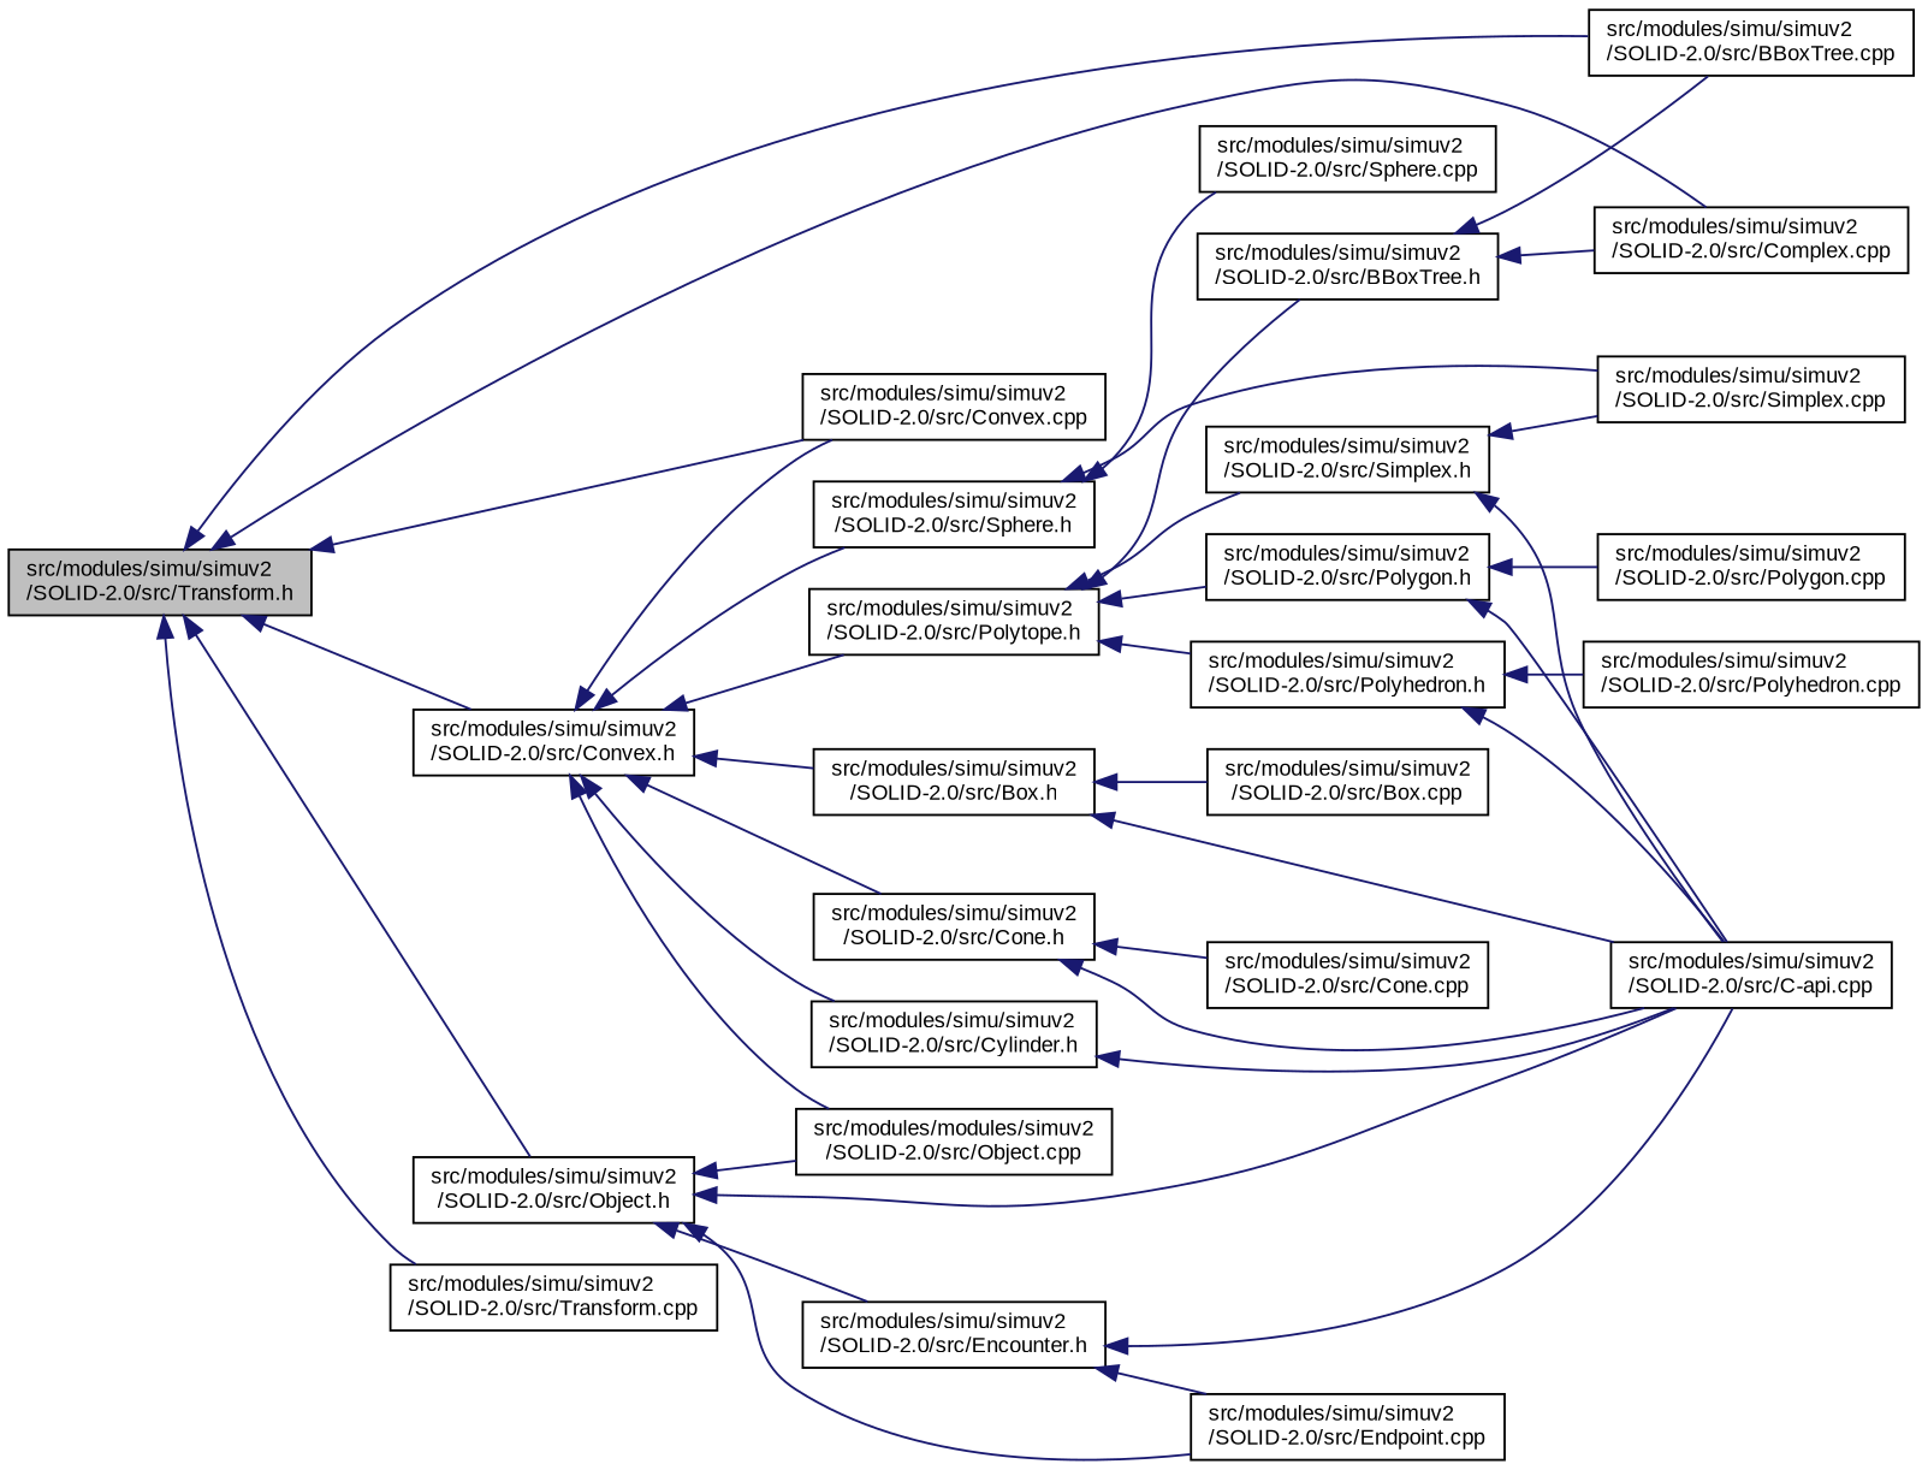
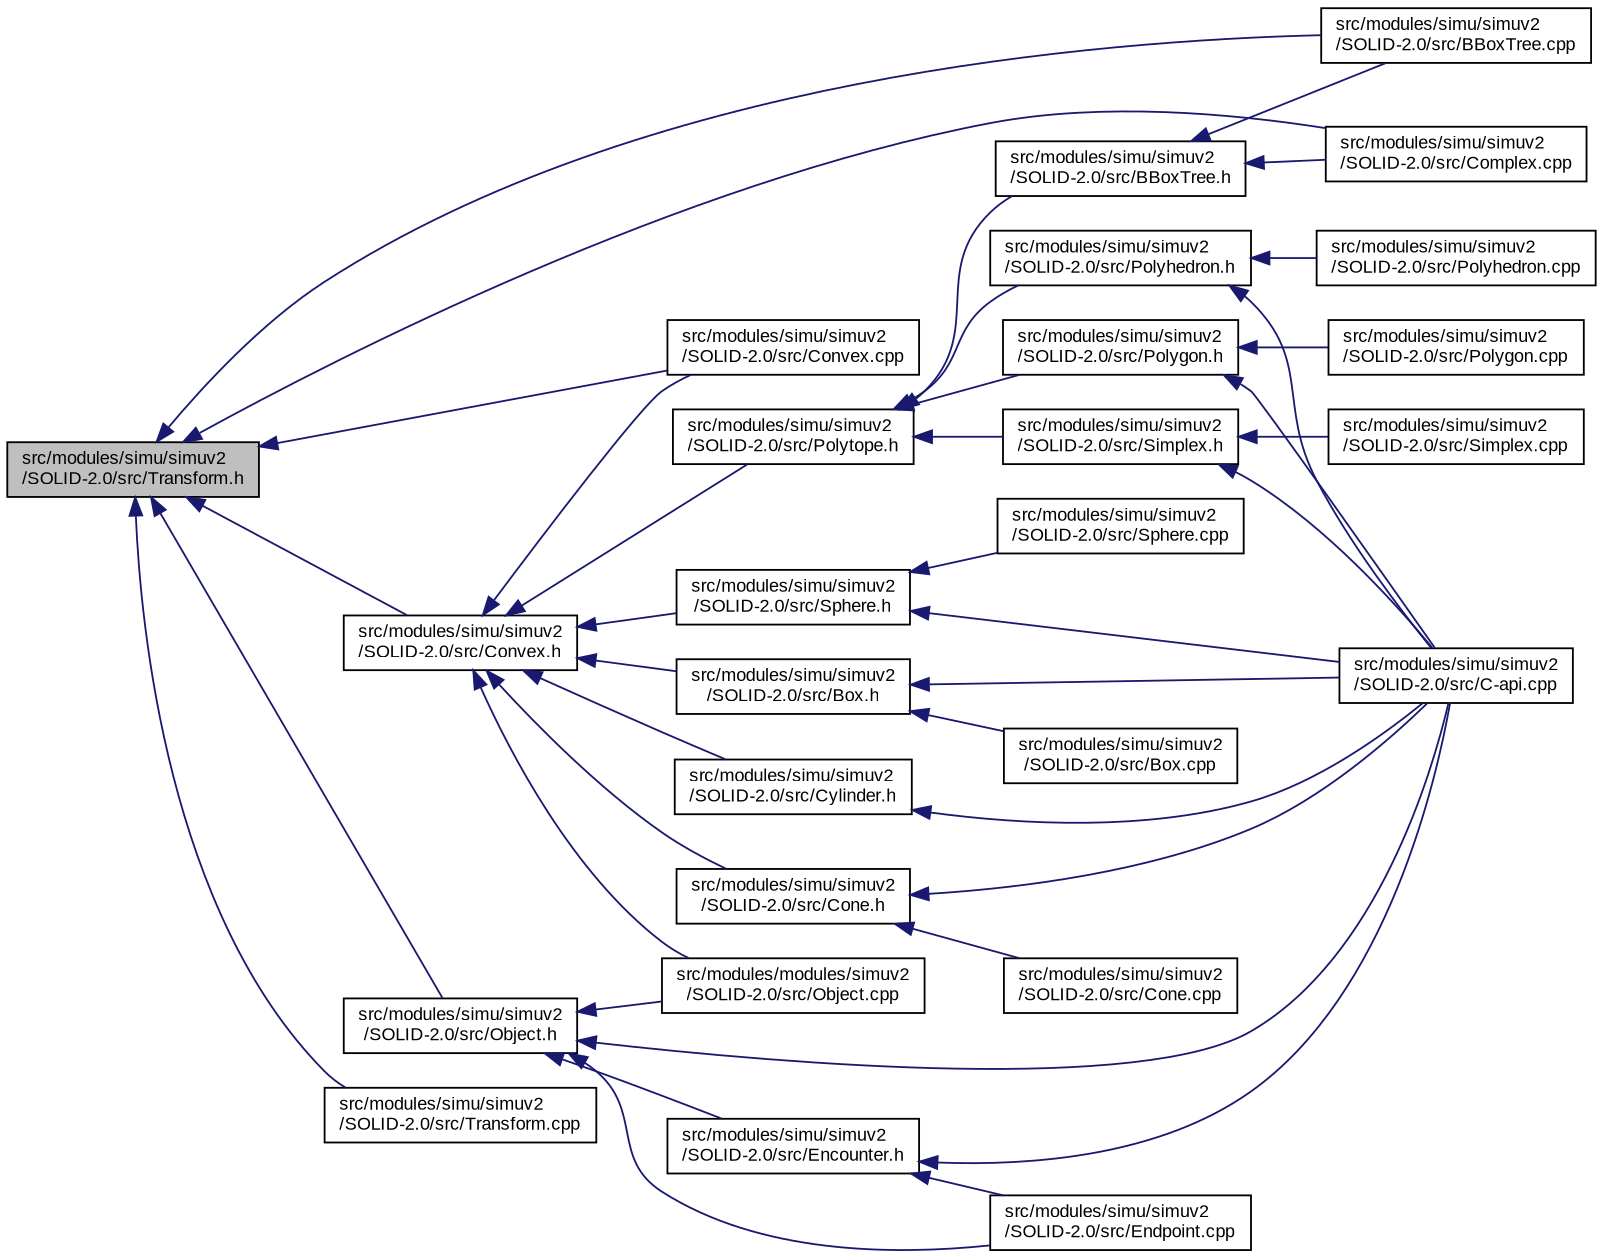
  digraph {
    fontname="Liberation Sans"
    rankdir=LR
    node [color=black fillcolor=white fontname="Liberation Sans" fontsize=10 shape=record style=filled]
    edge [color=midnightblue dir=back fontname="Liberation Sans" fontsize=10 labelfontname=Helvetica labelfontsize=10 style=solid]
    n1 [fillcolor=grey75 fontcolor=black height=0.2 label="src/modules/simu/simuv2\l/SOLID-2.0/src/Transform.h" width=0.4]
    n2 [height=0.2 label="src/modules/simu/simuv2\l/SOLID-2.0/src/Convex.h" width=0.4]
    n3 [height=0.2 label="src/modules/simu/simuv2\l/SOLID-2.0/src/BBoxTree.cpp" width=0.4]
    n4 [height=0.2 label="src/modules/simu/simuv2\l/SOLID-2.0/src/Complex.cpp" width=0.4]
    n5 [height=0.2 label="src/modules/simu/simuv2\l/SOLID-2.0/src/Convex.cpp" width=0.4]
    n6 [height=0.2 label="src/modules/simu/simuv2\l/SOLID-2.0/src/Object.h" width=0.4]
    n7 [height=0.2 label="src/modules/simu/simuv2\l/SOLID-2.0/src/Transform.cpp" width=0.4]
    n8 [height=0.2 label="src/modules/simu/simuv2\l/SOLID-2.0/src/Polytope.h" width=0.4]
    n9 [height=0.2 label="src/modules/simu/simuv2\l/SOLID-2.0/src/Box.h" width=0.4]
    n10 [height=0.2 label="src/modules/simu/simuv2\l/SOLID-2.0/src/Cone.h" width=0.4]
    n11 [height=0.2 label="src/modules/simu/simuv2\l/SOLID-2.0/src/Cylinder.h" width=0.4]
    n12 [height=0.2 label="src/modules/simu/simuv2\l/SOLID-2.0/src/Sphere.h" width=0.4]
    n13 [height=0.2 label="src/modules/modules/simuv2\l/SOLID-2.0/src/Object.cpp" width=0.4]
    n14 [height=0.2 label="src/modules/simu/simuv2\l/SOLID-2.0/src/C-api.cpp" width=0.4]
    n15 [height=0.2 label="src/modules/simu/simuv2\l/SOLID-2.0/src/Encounter.h" width=0.4]
    n16 [height=0.2 label="src/modules/simu/simuv2\l/SOLID-2.0/src/Endpoint.cpp" width=0.4]
    n17 [height=0.2 label="src/modules/simu/simuv2\l/SOLID-2.0/src/BBoxTree.h" width=0.4]
    n18 [height=0.2 label="src/modules/simu/simuv2\l/SOLID-2.0/src/Simplex.h" width=0.4]
    n19 [height=0.2 label="src/modules/simu/simuv2\l/SOLID-2.0/src/Polygon.h" width=0.4]
    n20 [height=0.2 label="src/modules/simu/simuv2\l/SOLID-2.0/src/Polyhedron.h" width=0.4]
    n21 [height=0.2 label="src/modules/simu/simuv2\l/SOLID-2.0/src/Box.cpp" width=0.4]
    n22 [height=0.2 label="src/modules/simu/simuv2\l/SOLID-2.0/src/Cone.cpp" width=0.4]
    n23 [height=0.2 label="src/modules/simu/simuv2\l/SOLID-2.0/src/Sphere.cpp" width=0.4]
    n24 [height=0.2 label="src/modules/simu/simuv2\l/SOLID-2.0/src/Simplex.cpp" width=0.4]
    n25 [height=0.2 label="src/modules/simu/simuv2\l/SOLID-2.0/src/Polygon.cpp" width=0.4]
    n26 [height=0.2 label="src/modules/simu/simuv2\l/SOLID-2.0/src/Polyhedron.cpp" width=0.4]
    n1 -> n2
    n1 -> n3
    n1 -> n4
    n1 -> n5
    n1 -> n6
    n1 -> n7
    n2 -> n5
    n2 -> n8
    n2 -> n9
    n2 -> n10
    n2 -> n11
    n2 -> n12
    n2 -> n13
    n6 -> n13
    n6 -> n14
    n6 -> n15
    n6 -> n16
    n8 -> n17
    n8 -> n18
    n8 -> n19
    n8 -> n20
    n9 -> n14
    n9 -> n21
    n10 -> n14
    n10 -> n22
    n11 -> n14
-   n12 -> n24
+   n12 -> n14
    n12 -> n23
    n15 -> n14
    n15 -> n16
    n17 -> n3
    n17 -> n4
    n18 -> n14
    n18 -> n24
    n19 -> n14
    n19 -> n25
    n20 -> n14
    n20 -> n26
  }
